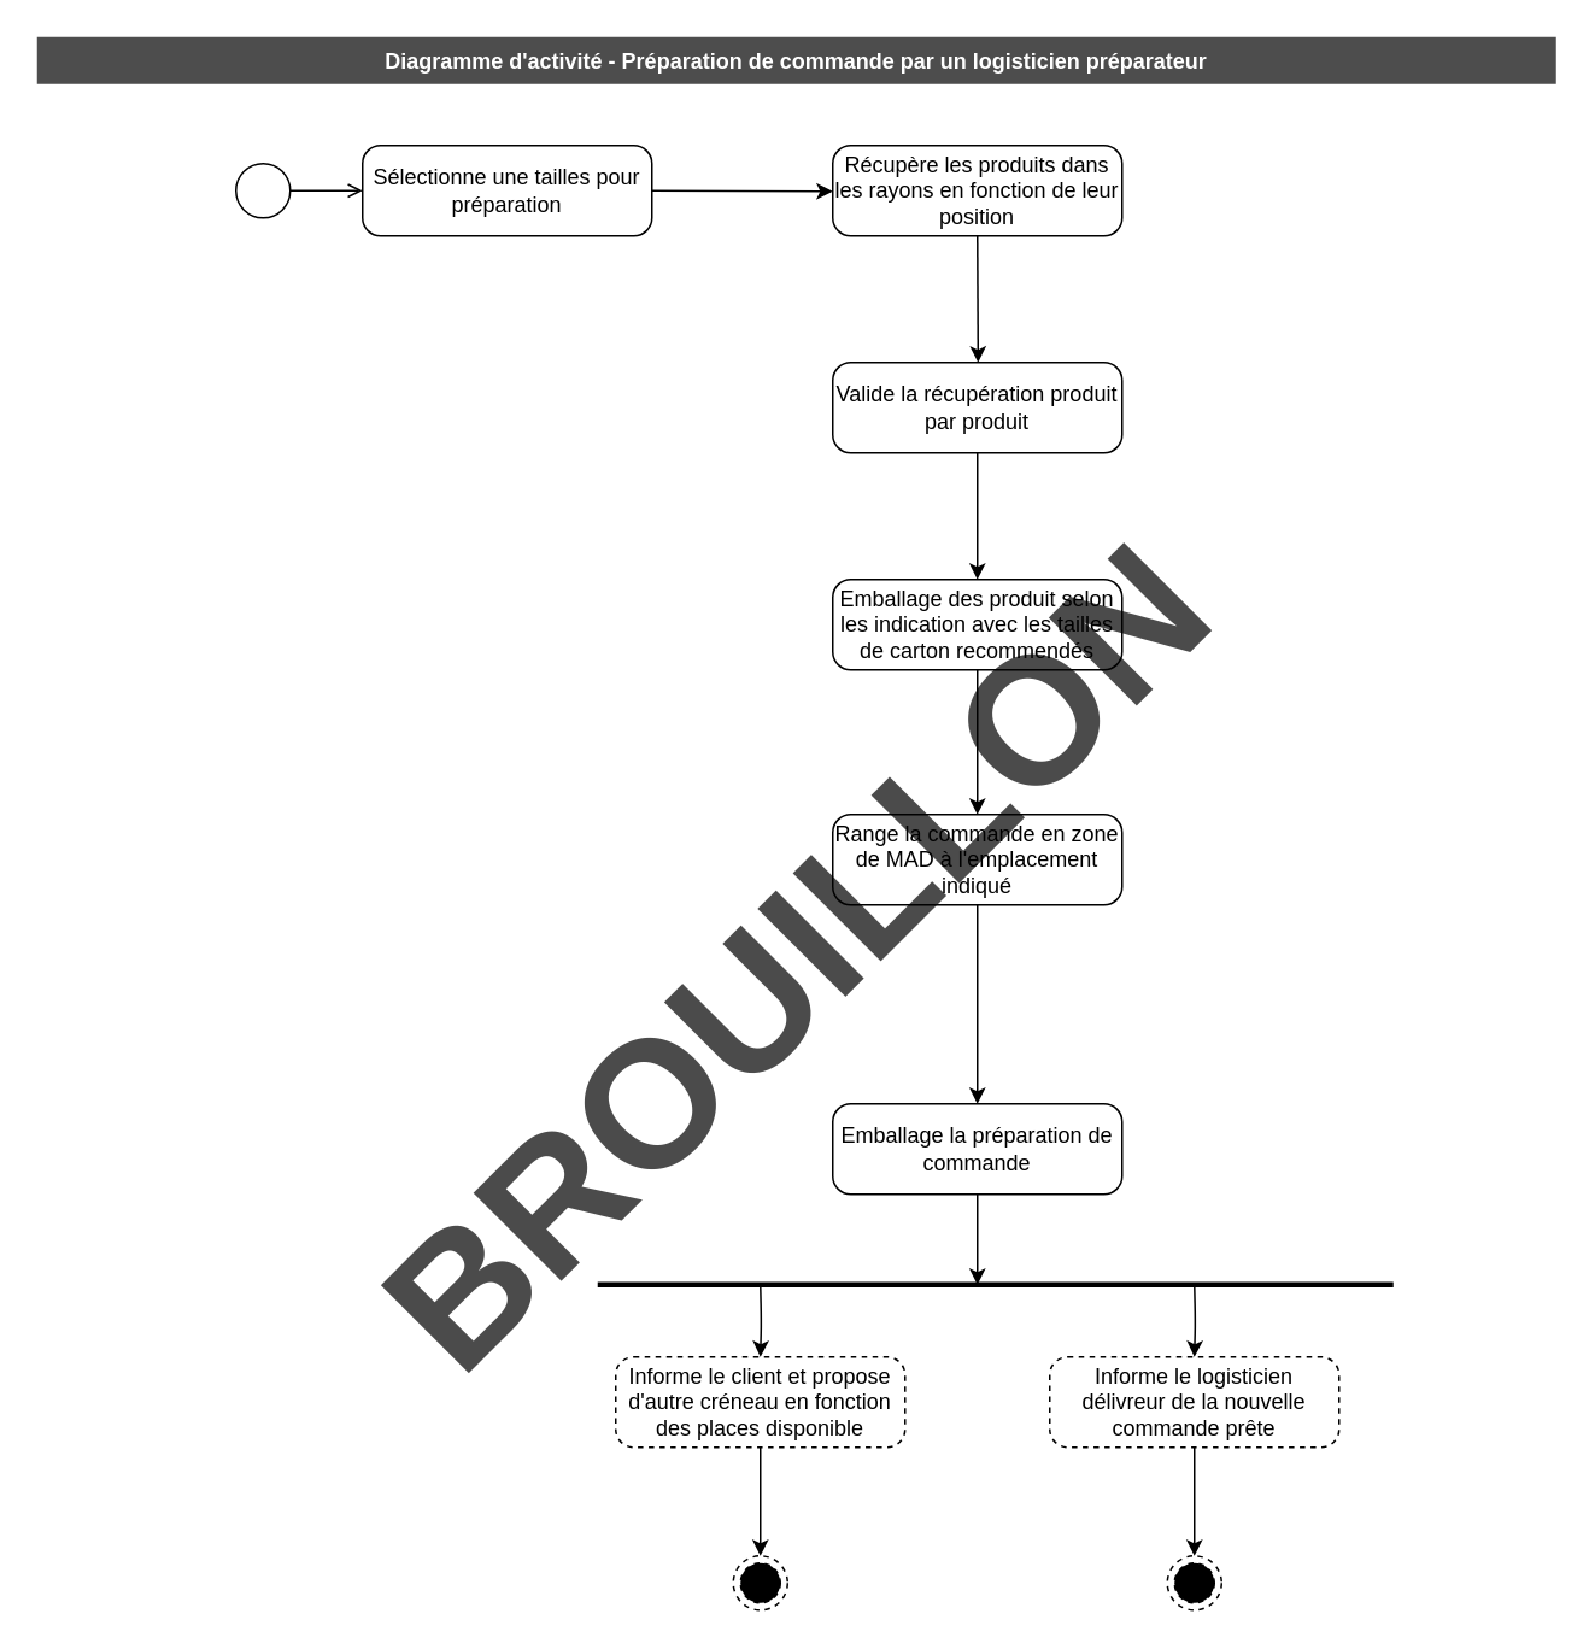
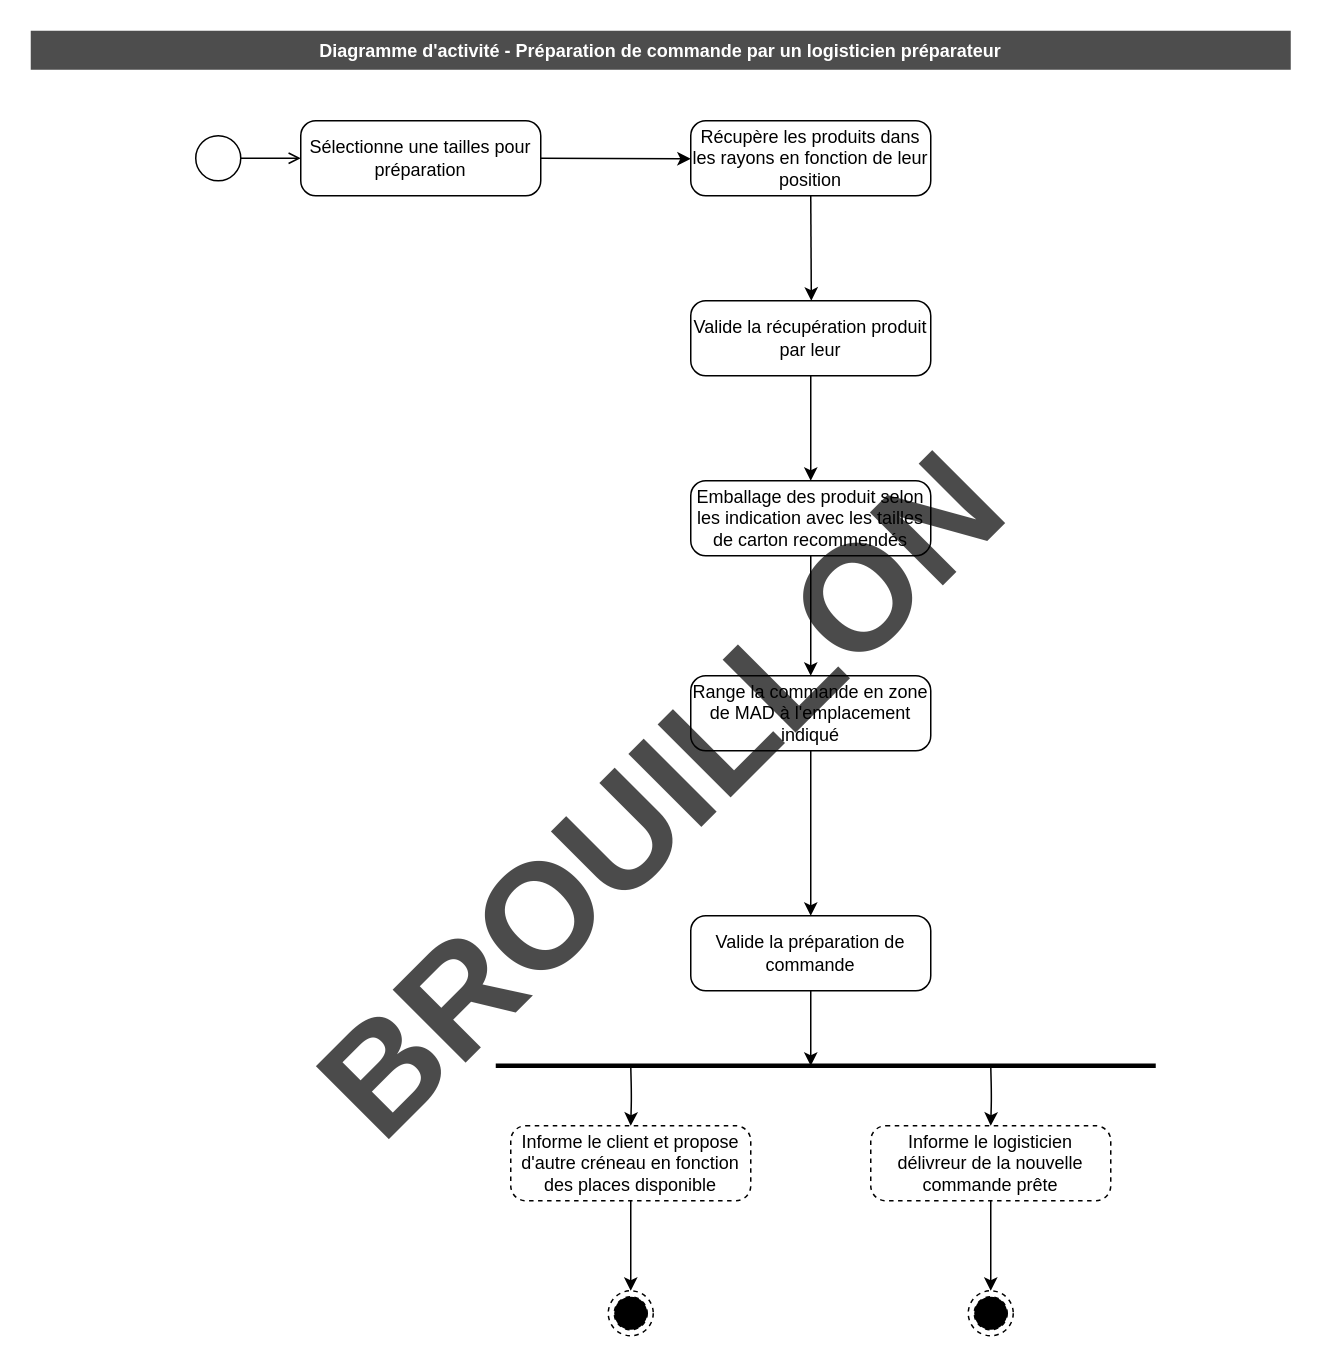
  <mxCell id="0" />
  <mxCell id="1" parent="0" />
  <mxCell id="2" value="" style="ellipse;html=1;fontColor=#000000;" parent="1" vertex="1"><mxGeometry x="130" y="90" width="30" height="30" as="geometry" /></mxCell>
  <mxCell id="3" value="" style="endArrow=open;html=1;rounded=0;align=center;verticalAlign=top;endFill=0;labelBackgroundColor=none;endSize=6;fontColor=#000000;" parent="1" source="2" edge="1"><mxGeometry relative="1" as="geometry"><mxPoint x="200" y="105" as="targetPoint" /></mxGeometry></mxCell>
  <mxCell id="4" style="edgeStyle=none;html=1;exitX=1;exitY=0.5;exitDx=0;exitDy=0;fontColor=#000000;" parent="1" source="5" edge="1"><mxGeometry relative="1" as="geometry"><mxPoint x="460" y="105.333" as="targetPoint" /></mxGeometry></mxCell>
  <mxCell id="5" value="Sélectionne une tailles pour préparation" style="html=1;dashed=0;rounded=1;absoluteArcSize=1;arcSize=20;verticalAlign=middle;align=center;whiteSpace=wrap;fontColor=#000000;" parent="1" vertex="1"><mxGeometry x="200" y="80" width="160" height="50" as="geometry" /></mxCell>
  <mxCell id="6" style="edgeStyle=none;html=1;exitX=0.5;exitY=1;exitDx=0;exitDy=0;fontColor=#000000;" parent="1" source="7" edge="1"><mxGeometry relative="1" as="geometry"><mxPoint x="540.385" y="200" as="targetPoint" /></mxGeometry></mxCell>
  <mxCell id="7" value="Récupère les produits dans les rayons en fonction de leur position" style="html=1;dashed=0;rounded=1;absoluteArcSize=1;arcSize=20;verticalAlign=middle;align=center;whiteSpace=wrap;fontColor=#000000;" parent="1" vertex="1"><mxGeometry x="460" y="80" width="160" height="50" as="geometry" /></mxCell>
  <mxCell id="8" value="Diagramme d'activité - Préparation de commande par un logisticien préparateur" style="text;align=center;fontStyle=1;verticalAlign=middle;spacingLeft=3;spacingRight=3;rotatable=0;points=[[0,0.5],[1,0.5]];portConstraint=eastwest;fillColor=#4D4D4D;fontColor=#FFFFFF;" parent="1" vertex="1"><mxGeometry y="20" width="840" height="26" as="geometry" x="20" /></mxCell>
  <mxCell id="9" style="edgeStyle=none;html=1;exitX=0.5;exitY=1;exitDx=0;exitDy=0;entryX=0.5;entryY=0;entryDx=0;entryDy=0;fontColor=#000000;" edge="1" parent="1" source="10" target="12"><mxGeometry relative="1" as="geometry"><mxPoint x="540" y="370" as="targetPoint" /></mxGeometry></mxCell>
- <mxCell id="10" value="Valide la récupération produit par produit" style="html=1;dashed=0;rounded=1;absoluteArcSize=1;arcSize=20;verticalAlign=middle;align=center;whiteSpace=wrap;fontColor=#000000;" vertex="1" parent="1"><mxGeometry x="460" y="200" width="160" height="50" as="geometry" /></mxCell>
+ <mxCell id="10" value="Valide la récupération produit par leur" style="html=1;dashed=0;rounded=1;absoluteArcSize=1;arcSize=20;verticalAlign=middle;align=center;whiteSpace=wrap;fontColor=#000000;" vertex="1" parent="1"><mxGeometry x="460" y="200" width="160" height="50" as="geometry" /></mxCell>
  <mxCell id="11" style="edgeStyle=none;html=1;exitX=0.5;exitY=1;exitDx=0;exitDy=0;fontColor=#000000;" edge="1" parent="1" source="12" target="14"><mxGeometry relative="1" as="geometry" /></mxCell>
  <mxCell id="12" value="Emballage des produit selon les indication avec les tailles de carton recommendés" style="html=1;dashed=0;rounded=1;absoluteArcSize=1;arcSize=20;verticalAlign=middle;align=center;whiteSpace=wrap;fontColor=#000000;" vertex="1" parent="1"><mxGeometry x="460" y="320" width="160" height="50" as="geometry" /></mxCell>
  <mxCell id="13" style="edgeStyle=none;html=1;exitX=0.5;exitY=1;exitDx=0;exitDy=0;fontColor=#000000;" edge="1" parent="1" source="14"><mxGeometry relative="1" as="geometry"><mxPoint x="540" y="610" as="targetPoint" /></mxGeometry></mxCell>
  <mxCell id="14" value="Range la commande en zone de MAD à l'emplacement indiqué" style="html=1;dashed=0;rounded=1;absoluteArcSize=1;arcSize=20;verticalAlign=middle;align=center;whiteSpace=wrap;fontColor=#000000;" vertex="1" parent="1"><mxGeometry x="460" y="450" width="160" height="50" as="geometry" /></mxCell>
- <mxCell id="15" value="Emballage la préparation de commande" style="html=1;dashed=0;rounded=1;absoluteArcSize=1;arcSize=20;verticalAlign=middle;align=center;whiteSpace=wrap;fontColor=#000000;" vertex="1" parent="1"><mxGeometry x="460" y="610" width="160" height="50" as="geometry" /></mxCell>
+ <mxCell id="15" value="Valide la préparation de commande" style="html=1;dashed=0;rounded=1;absoluteArcSize=1;arcSize=20;verticalAlign=middle;align=center;whiteSpace=wrap;fontColor=#000000;" vertex="1" parent="1"><mxGeometry x="460" y="610" width="160" height="50" as="geometry" /></mxCell>
  <mxCell id="16" value="Informe le client et propose d'autre créneau en fonction des places disponible" style="html=1;dashed=1;rounded=1;absoluteArcSize=1;arcSize=20;verticalAlign=middle;align=center;whiteSpace=wrap;fontColor=#000000;" vertex="1" parent="1"><mxGeometry x="340" y="750" width="160" height="50" as="geometry" /></mxCell>
  <mxCell id="17" value="Informe le logisticien délivreur de la nouvelle commande prête" style="html=1;dashed=1;rounded=1;absoluteArcSize=1;arcSize=20;verticalAlign=middle;align=center;whiteSpace=wrap;fontColor=#000000;" vertex="1" parent="1"><mxGeometry x="580" y="750" width="160" height="50" as="geometry" /></mxCell>
  <mxCell id="18" value="" style="endArrow=none;startArrow=none;endFill=0;startFill=0;endSize=8;html=1;verticalAlign=bottom;labelBackgroundColor=none;strokeWidth=3;fontColor=#000000;" edge="1" parent="1"><mxGeometry width="160" relative="1" as="geometry"><mxPoint x="330" y="710" as="sourcePoint" /><mxPoint x="770" y="710" as="targetPoint" /></mxGeometry></mxCell>
  <mxCell id="19" style="edgeStyle=orthogonalEdgeStyle;html=1;entryX=0.5;entryY=0;entryDx=0;entryDy=0;fontColor=#000000;" edge="1" parent="1" target="16"><mxGeometry relative="1" as="geometry"><mxPoint x="440" y="720" as="targetPoint" /><mxPoint x="420" y="710" as="sourcePoint" /></mxGeometry></mxCell>
  <mxCell id="20" style="edgeStyle=orthogonalEdgeStyle;html=1;entryX=0.5;entryY=0;entryDx=0;entryDy=0;fontColor=#000000;" edge="1" parent="1" target="17"><mxGeometry relative="1" as="geometry"><mxPoint x="430" y="710" as="targetPoint" /><mxPoint x="660" y="710" as="sourcePoint" /></mxGeometry></mxCell>
  <mxCell id="21" style="edgeStyle=orthogonalEdgeStyle;html=1;exitX=0.5;exitY=1;exitDx=0;exitDy=0;fontColor=#000000;" edge="1" parent="1" source="15"><mxGeometry relative="1" as="geometry"><mxPoint x="540" y="710" as="targetPoint" /><mxPoint x="510" y="670" as="sourcePoint" /></mxGeometry></mxCell>
  <mxCell id="22" style="edgeStyle=orthogonalEdgeStyle;html=1;fontColor=#000000;" edge="1" parent="1"><mxGeometry relative="1" as="geometry"><mxPoint x="420" y="860" as="targetPoint" /><mxPoint x="420" y="800" as="sourcePoint" /></mxGeometry></mxCell>
  <mxCell id="23" style="edgeStyle=orthogonalEdgeStyle;html=1;exitX=0.5;exitY=1;exitDx=0;exitDy=0;fontColor=#000000;" edge="1" parent="1" source="17"><mxGeometry relative="1" as="geometry"><mxPoint x="660" y="860" as="targetPoint" /><mxPoint x="430" y="810" as="sourcePoint" /></mxGeometry></mxCell>
  <mxCell id="24" value="" style="ellipse;html=1;shape=endState;fillColor=strokeColor;dashed=1;fontColor=#000000;" vertex="1" parent="1"><mxGeometry x="405" y="860" width="30" height="30" as="geometry" /></mxCell>
  <mxCell id="25" value="" style="ellipse;html=1;shape=endState;fillColor=strokeColor;dashed=1;fontColor=#000000;" vertex="1" parent="1"><mxGeometry x="645" y="860" width="30" height="30" as="geometry" /></mxCell>
  <mxCell id="26" value="&lt;span style=&quot;font-family: Helvetica; font-size: 100px; font-style: normal; font-variant-ligatures: normal; font-variant-caps: normal; letter-spacing: normal; orphans: 2; text-indent: 0px; text-transform: none; widows: 2; word-spacing: 0px; -webkit-text-stroke-width: 0px; text-decoration-thickness: initial; text-decoration-style: initial; text-decoration-color: initial; float: none; display: inline !important;&quot;&gt;BROUILLON&lt;/span&gt;" style="text;whiteSpace=wrap;html=1;align=center;rotation=-45;fontSize=100;opacity=20;textOpacity=70;fontStyle=1;fontColor=#000000;fillColor=none;labelBackgroundColor=none;" vertex="1" parent="1"><mxGeometry x="63" y="460" width="765" height="150" as="geometry" /></mxCell>
